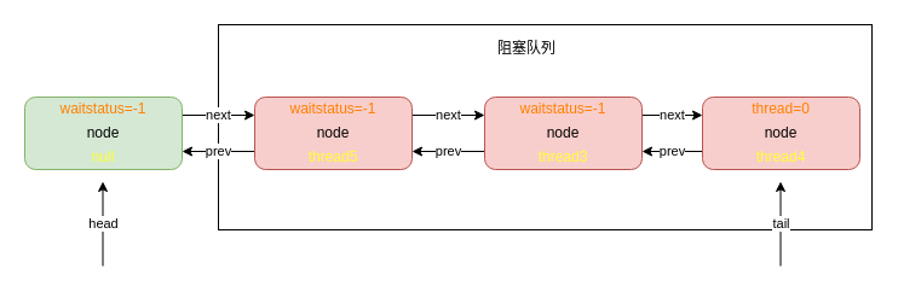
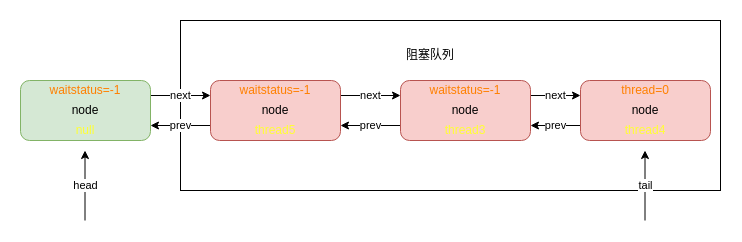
  <mxCell id="0" />
  <mxCell id="1" parent="0" />
  <mxCell id="2" value="" style="rounded=0;whiteSpace=wrap;html=1;strokeWidth=1;" vertex="1" parent="1"><mxGeometry x="180" y="20" width="540" height="170" as="geometry" /></mxCell>
  <mxCell id="3" value="next" style="edgeStyle=orthogonalEdgeStyle;rounded=0;orthogonalLoop=1;jettySize=auto;html=1;exitX=1;exitY=0.25;exitDx=0;exitDy=0;entryX=0;entryY=0.25;entryDx=0;entryDy=0;strokeWidth=1;" edge="1" parent="1" source="4" target="7"><mxGeometry relative="1" as="geometry" /></mxCell>
  <mxCell id="4" value="node" style="rounded=1;whiteSpace=wrap;html=1;fillColor=#d5e8d4;strokeColor=#82b366;strokeWidth=1;" vertex="1" parent="1"><mxGeometry x="20" y="80" width="130" height="60" as="geometry" /></mxCell>
  <mxCell id="5" value="next" style="edgeStyle=orthogonalEdgeStyle;rounded=0;orthogonalLoop=1;jettySize=auto;html=1;exitX=1;exitY=0.25;exitDx=0;exitDy=0;entryX=0;entryY=0.25;entryDx=0;entryDy=0;strokeWidth=1;" edge="1" parent="1" source="7" target="10"><mxGeometry relative="1" as="geometry" /></mxCell>
  <mxCell id="6" value="prev" style="edgeStyle=orthogonalEdgeStyle;rounded=0;orthogonalLoop=1;jettySize=auto;html=1;exitX=0;exitY=0.75;exitDx=0;exitDy=0;entryX=1;entryY=0.75;entryDx=0;entryDy=0;strokeWidth=1;" edge="1" parent="1" source="7" target="4"><mxGeometry relative="1" as="geometry" /></mxCell>
  <mxCell id="7" value="node" style="rounded=1;whiteSpace=wrap;html=1;fillColor=#f8cecc;strokeColor=#b85450;strokeWidth=1;" vertex="1" parent="1"><mxGeometry x="210" y="80" width="130" height="60" as="geometry" /></mxCell>
  <mxCell id="8" value="prev" style="edgeStyle=orthogonalEdgeStyle;rounded=0;orthogonalLoop=1;jettySize=auto;html=1;exitX=0;exitY=0.75;exitDx=0;exitDy=0;entryX=1;entryY=0.75;entryDx=0;entryDy=0;strokeWidth=1;" edge="1" parent="1" source="10" target="7"><mxGeometry relative="1" as="geometry" /></mxCell>
  <mxCell id="9" value="next" style="edgeStyle=orthogonalEdgeStyle;rounded=0;orthogonalLoop=1;jettySize=auto;html=1;exitX=1;exitY=0.25;exitDx=0;exitDy=0;entryX=0;entryY=0.25;entryDx=0;entryDy=0;strokeWidth=1;" edge="1" parent="1" source="10" target="12"><mxGeometry relative="1" as="geometry" /></mxCell>
  <mxCell id="10" value="node" style="rounded=1;whiteSpace=wrap;html=1;fillColor=#f8cecc;strokeColor=#b85450;strokeWidth=1;" vertex="1" parent="1"><mxGeometry x="400" y="80" width="130" height="60" as="geometry" /></mxCell>
  <mxCell id="11" value="prev" style="edgeStyle=orthogonalEdgeStyle;rounded=0;orthogonalLoop=1;jettySize=auto;html=1;exitX=0;exitY=0.75;exitDx=0;exitDy=0;entryX=1;entryY=0.75;entryDx=0;entryDy=0;strokeWidth=1;" edge="1" parent="1" source="12" target="10"><mxGeometry relative="1" as="geometry" /></mxCell>
  <mxCell id="12" value="node" style="rounded=1;whiteSpace=wrap;html=1;fillColor=#f8cecc;strokeColor=#b85450;strokeWidth=1;" vertex="1" parent="1"><mxGeometry x="580" y="80" width="130" height="60" as="geometry" /></mxCell>
  <mxCell id="13" value="head" style="endArrow=classic;html=1;strokeWidth=1;" edge="1" parent="1"><mxGeometry width="50" height="50" relative="1" as="geometry"><mxPoint x="84.5" y="220" as="sourcePoint" /><mxPoint x="84.5" y="150" as="targetPoint" /><Array as="points" /></mxGeometry></mxCell>
  <mxCell id="14" value="tail" style="endArrow=classic;html=1;strokeWidth=1;" edge="1" parent="1"><mxGeometry width="50" height="50" relative="1" as="geometry"><mxPoint x="644.5" y="220" as="sourcePoint" /><mxPoint x="644.5" y="150" as="targetPoint" /><Array as="points" /></mxGeometry></mxCell>
- <mxCell id="15" value="阻塞队列" style="text;html=1;strokeColor=none;fillColor=none;align=center;verticalAlign=middle;whiteSpace=wrap;rounded=0;strokeWidth=1;" vertex="1" parent="1"><mxGeometry x="390" y="30" width="90" height="20" as="geometry" /></mxCell>
+ <mxCell id="15" value="阻塞队列" style="text;html=1;strokeColor=none;fillColor=none;align=center;verticalAlign=middle;whiteSpace=wrap;rounded=0;strokeWidth=1;" vertex="1" parent="1"><mxGeometry x="385" y="45" width="90" height="20" as="geometry" /></mxCell>
  <mxCell id="16" value="waitstatus=-1" style="text;html=1;strokeColor=none;fillColor=none;align=center;verticalAlign=middle;whiteSpace=wrap;rounded=0;fontColor=#FF8000;" vertex="1" parent="1"><mxGeometry x="65" y="80" width="40" height="20" as="geometry" /></mxCell>
  <mxCell id="17" value="waitstatus=-1" style="text;html=1;strokeColor=none;fillColor=none;align=center;verticalAlign=middle;whiteSpace=wrap;rounded=0;fontColor=#FF8000;" vertex="1" parent="1"><mxGeometry x="255" y="80" width="40" height="20" as="geometry" /></mxCell>
  <mxCell id="18" value="waitstatus=-1" style="text;html=1;strokeColor=none;fillColor=none;align=center;verticalAlign=middle;whiteSpace=wrap;rounded=0;fontColor=#FF8000;" vertex="1" parent="1"><mxGeometry x="445" y="80" width="40" height="20" as="geometry" /></mxCell>
  <mxCell id="19" value="thread=0" style="text;html=1;strokeColor=none;fillColor=none;align=center;verticalAlign=middle;whiteSpace=wrap;rounded=0;fontColor=#FF8000;" vertex="1" parent="1"><mxGeometry x="625" y="80" width="40" height="20" as="geometry" /></mxCell>
  <mxCell id="20" value="thread5" style="text;html=1;strokeColor=none;fillColor=none;align=center;verticalAlign=middle;whiteSpace=wrap;rounded=0;fontColor=#FFFF33;" vertex="1" parent="1"><mxGeometry x="255" y="120" width="40" height="20" as="geometry" /></mxCell>
  <mxCell id="21" value="thread3" style="text;html=1;strokeColor=none;fillColor=none;align=center;verticalAlign=middle;whiteSpace=wrap;rounded=0;fontColor=#FFFF33;" vertex="1" parent="1"><mxGeometry x="445" y="120" width="40" height="20" as="geometry" /></mxCell>
  <mxCell id="22" value="thread4" style="text;html=1;strokeColor=none;fillColor=none;align=center;verticalAlign=middle;whiteSpace=wrap;rounded=0;fontColor=#FFFF33;" vertex="1" parent="1"><mxGeometry x="625" y="120" width="40" height="20" as="geometry" /></mxCell>
  <mxCell id="23" value="null" style="text;html=1;strokeColor=none;fillColor=none;align=center;verticalAlign=middle;whiteSpace=wrap;rounded=0;fontColor=#FFFF33;" vertex="1" parent="1"><mxGeometry x="65" y="120" width="40" height="20" as="geometry" /></mxCell>
